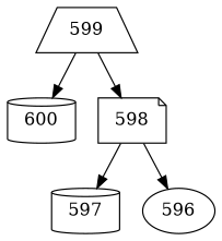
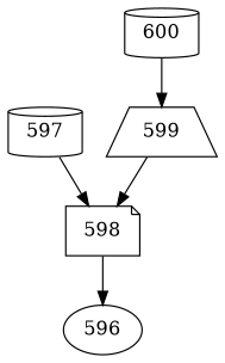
  digraph {
    concentrate=true
    rankdir=UD
    node [shape=cylinder]
    n1 [label=599 shape=trapezium]
    n2 [label=600]
    n3 [label=598 shape=note]
    n4 [label=597]
    n5 [label=596 shape=ellipse]
-   n1 -> n2
+   n2 -> n1
    n1 -> n3
    n3 -> n5
-   n3 -> n4
+   n4 -> n3
  }
